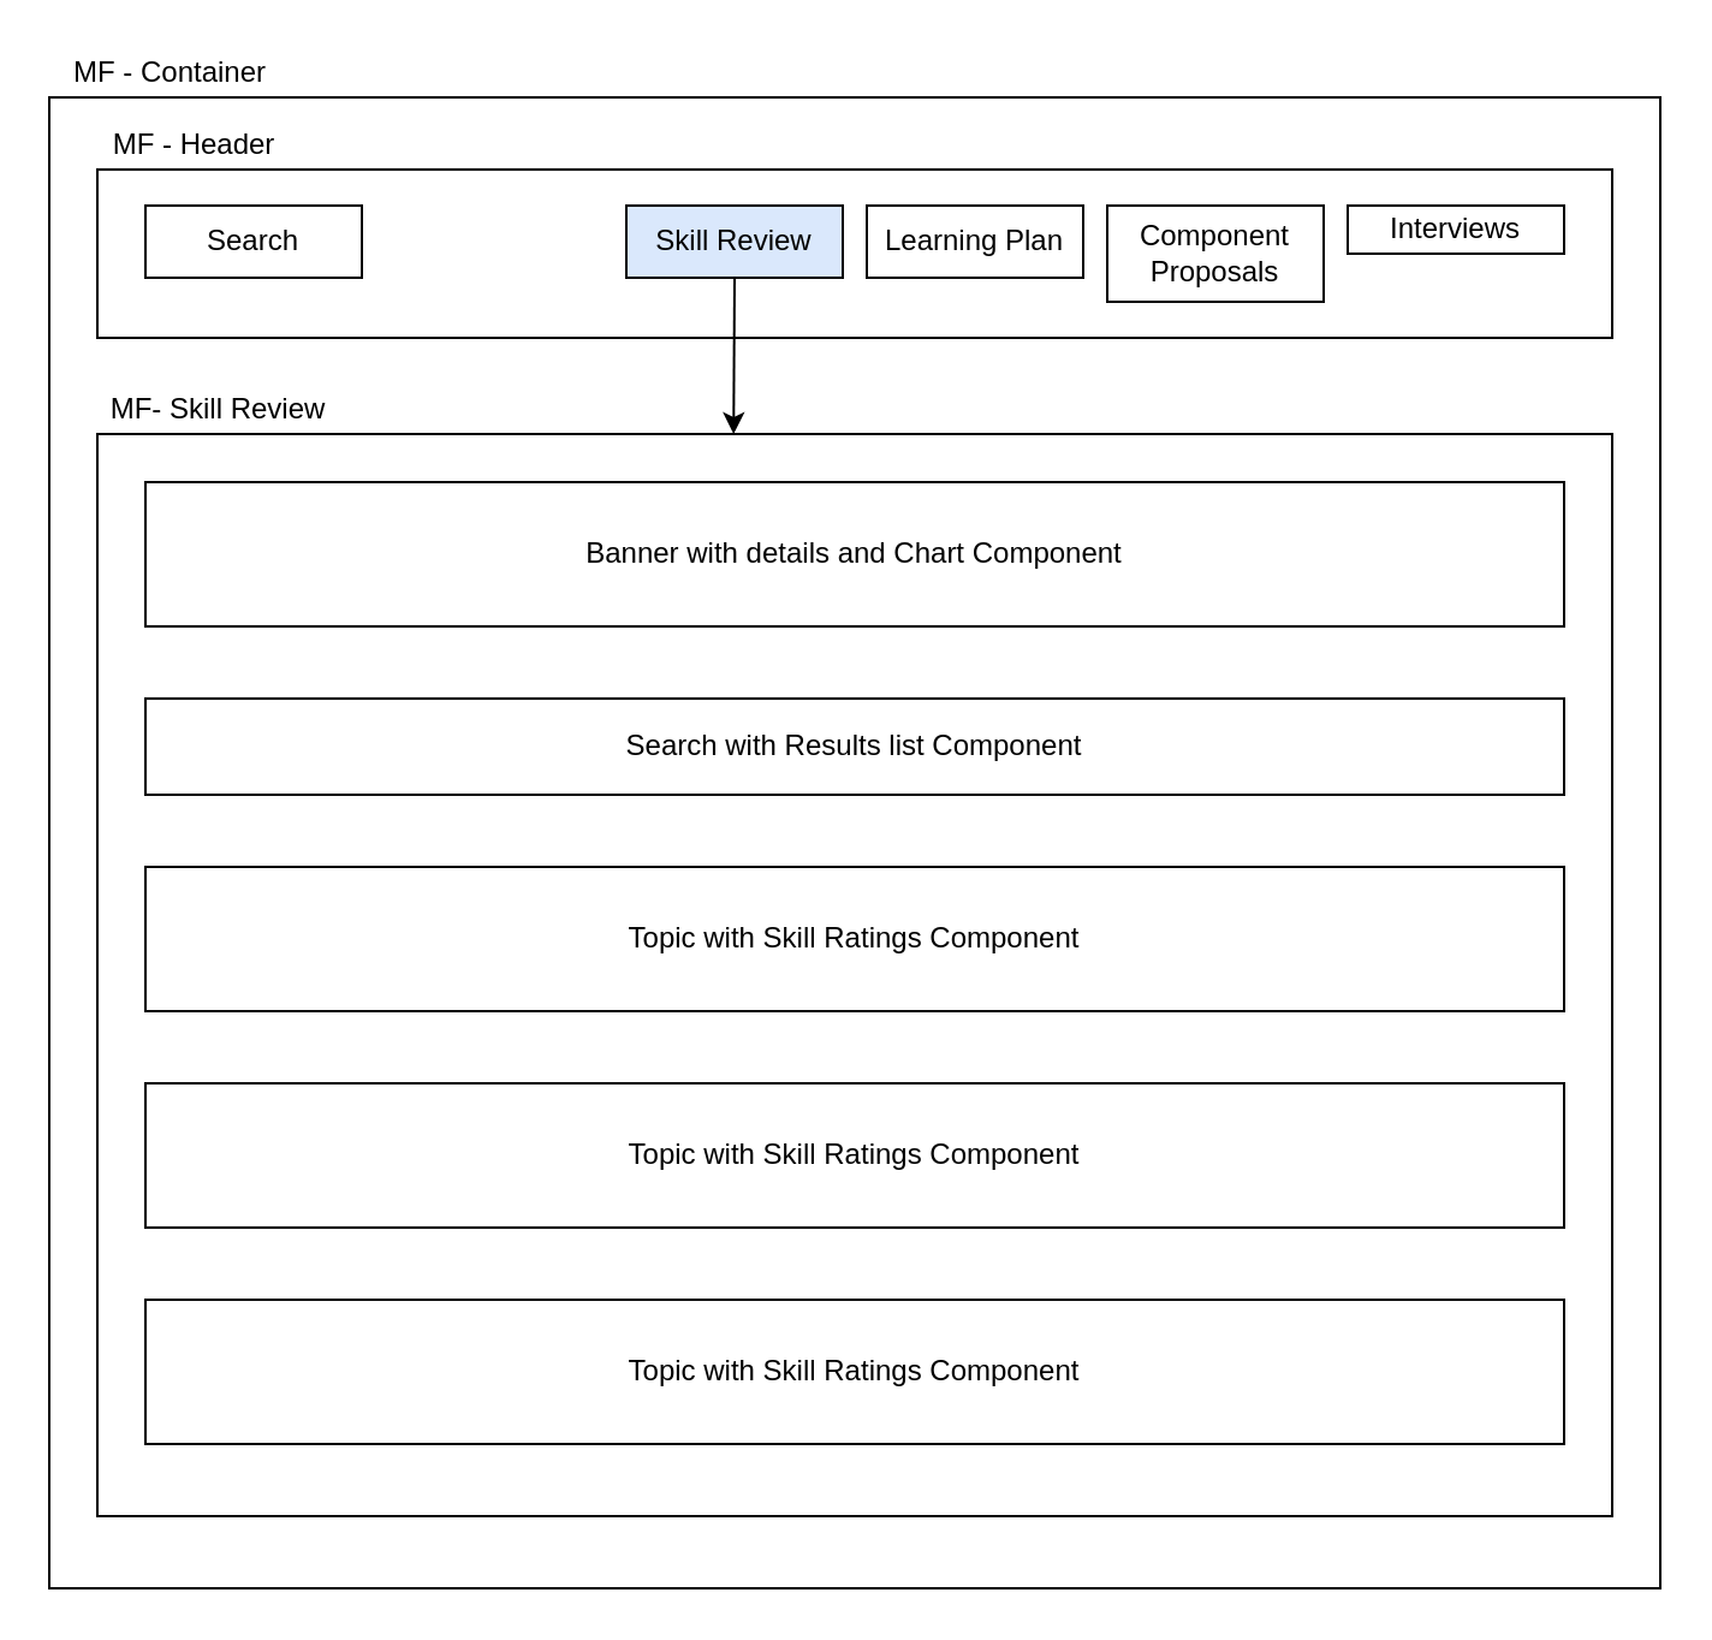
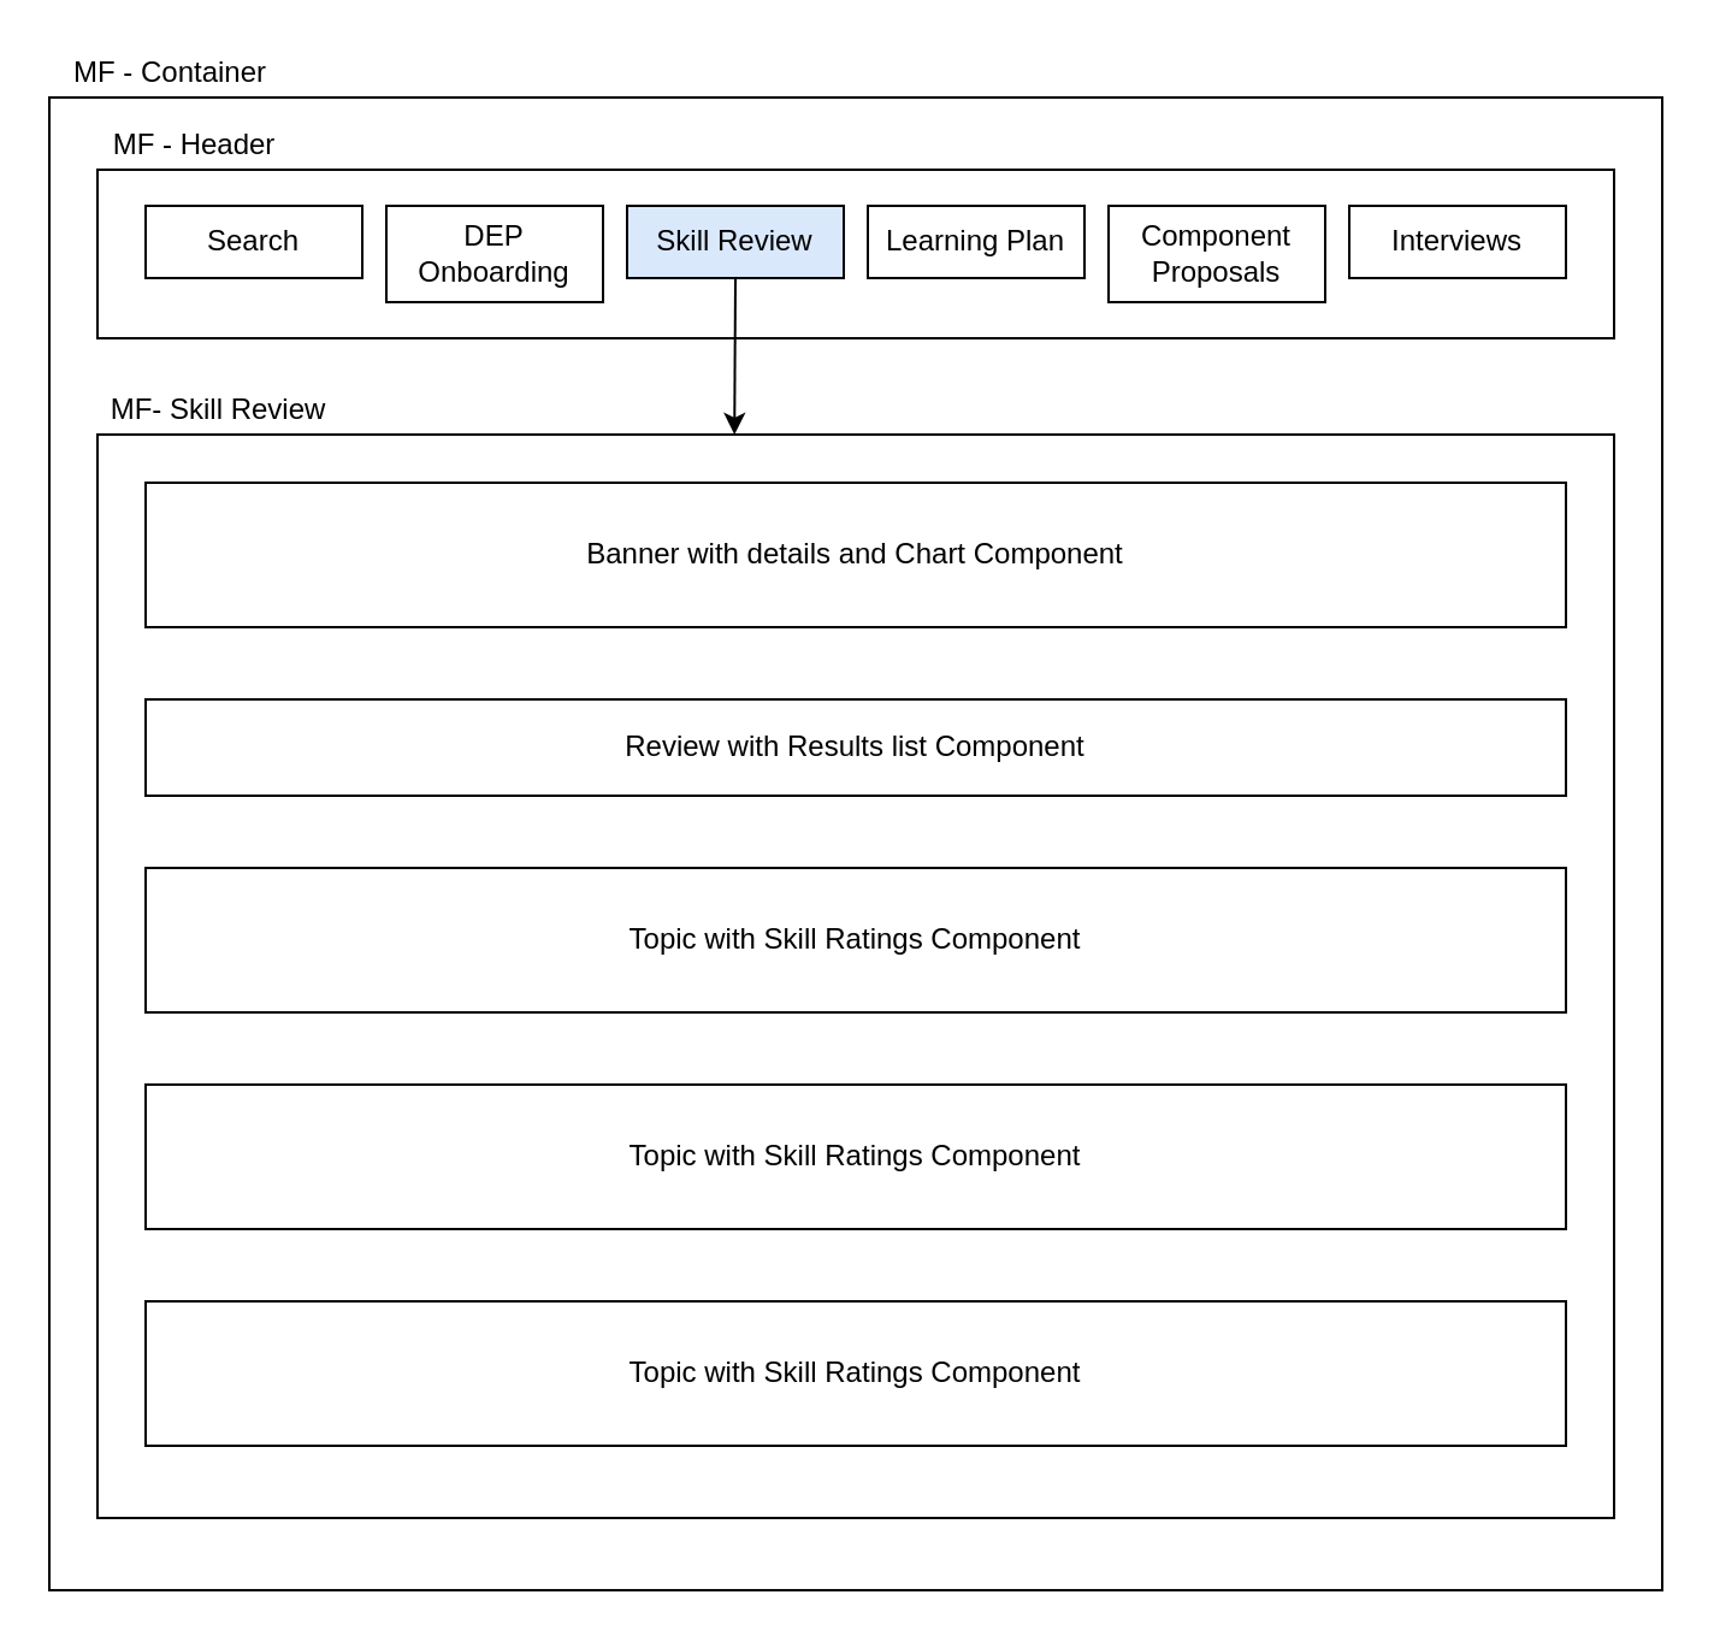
  <mxCell id="0" />
  <mxCell id="1" parent="0" />
  <mxCell id="2" value="" style="whiteSpace=wrap;html=1;" parent="1" vertex="1"><mxGeometry x="20" y="40" width="670" height="620" as="geometry" /></mxCell>
  <mxCell id="3" value="" style="whiteSpace=wrap;html=1;" parent="1" vertex="1"><mxGeometry x="40" y="70" width="630" height="70" as="geometry" /></mxCell>
  <mxCell id="4" value="MF - Header" style="text;html=1;resizable=0;autosize=1;align=center;verticalAlign=middle;points=[];fillColor=none;strokeColor=none;rounded=0;" parent="1" vertex="1"><mxGeometry x="40" y="50" width="80" height="20" as="geometry" /></mxCell>
  <mxCell id="5" value="" style="whiteSpace=wrap;html=1;" parent="1" vertex="1"><mxGeometry x="40" y="180" width="630" height="450" as="geometry" /></mxCell>
- <mxCell id="6" value="Search with Results list Component" style="whiteSpace=wrap;html=1;" parent="1" vertex="1"><mxGeometry x="60" y="290" width="590" height="40" as="geometry" /></mxCell>
+ <mxCell id="6" value="Review with Results list Component" style="whiteSpace=wrap;html=1;" parent="1" vertex="1"><mxGeometry x="60" y="290" width="590" height="40" as="geometry" /></mxCell>
  <mxCell id="7" value="Topic with Skill Ratings Component" style="whiteSpace=wrap;html=1;" parent="1" vertex="1"><mxGeometry x="60" y="360" width="590" height="60" as="geometry" /></mxCell>
  <mxCell id="8" value="Topic with Skill Ratings Component" style="whiteSpace=wrap;html=1;" parent="1" vertex="1"><mxGeometry x="60" y="450" width="590" height="60" as="geometry" /></mxCell>
  <mxCell id="9" value="Topic with Skill Ratings Component" style="whiteSpace=wrap;html=1;" parent="1" vertex="1"><mxGeometry x="60" y="540" width="590" height="60" as="geometry" /></mxCell>
  <mxCell id="10" value="MF- Skill Review" style="text;html=1;resizable=0;autosize=1;align=center;verticalAlign=middle;points=[];fillColor=none;strokeColor=none;rounded=0;" parent="1" vertex="1"><mxGeometry x="40" y="160" width="100" height="20" as="geometry" /></mxCell>
  <mxCell id="11" style="edgeStyle=none;html=1;exitX=0.5;exitY=1;exitDx=0;exitDy=0;entryX=0.42;entryY=0;entryDx=0;entryDy=0;entryPerimeter=0;" parent="1" source="14" target="5" edge="1"><mxGeometry relative="1" as="geometry" /></mxCell>
  <mxCell id="12" value="Search" style="whiteSpace=wrap;html=1;" parent="1" vertex="1"><mxGeometry x="60" y="85" width="90" height="30" as="geometry" /></mxCell>
+ <mxCell id="13" value="DEP Onboarding" style="whiteSpace=wrap;html=1;" parent="1" vertex="1"><mxGeometry x="160" y="85" width="90" height="40" as="geometry" /></mxCell>
  <mxCell id="14" value="Skill Review" style="whiteSpace=wrap;html=1;fillColor=#dae8fc;" parent="1" vertex="1"><mxGeometry x="260" y="85" width="90" height="30" as="geometry" /></mxCell>
  <mxCell id="15" value="Learning Plan" style="whiteSpace=wrap;html=1;" parent="1" vertex="1"><mxGeometry x="360" y="85" width="90" height="30" as="geometry" /></mxCell>
  <mxCell id="16" value="Component Proposals" style="whiteSpace=wrap;html=1;" parent="1" vertex="1"><mxGeometry x="460" y="85" width="90" height="40" as="geometry" /></mxCell>
- <mxCell id="17" value="Interviews" style="whiteSpace=wrap;html=1;" parent="1" vertex="1"><mxGeometry x="560" y="85" width="90" height="20" as="geometry" /></mxCell>
+ <mxCell id="17" value="Interviews" style="whiteSpace=wrap;html=1;" parent="1" vertex="1"><mxGeometry x="560" y="85" width="90" height="30" as="geometry" /></mxCell>
  <mxCell id="18" value="MF - Container" style="text;html=1;resizable=0;autosize=1;align=center;verticalAlign=middle;points=[];fillColor=none;strokeColor=none;rounded=0;" parent="1" vertex="1"><mxGeometry x="20" y="20" width="100" height="20" as="geometry" /></mxCell>
  <mxCell id="19" value="Banner with details and Chart Component" style="whiteSpace=wrap;html=1;" vertex="1" parent="1"><mxGeometry x="60" y="200" width="590" height="60" as="geometry" /></mxCell>
